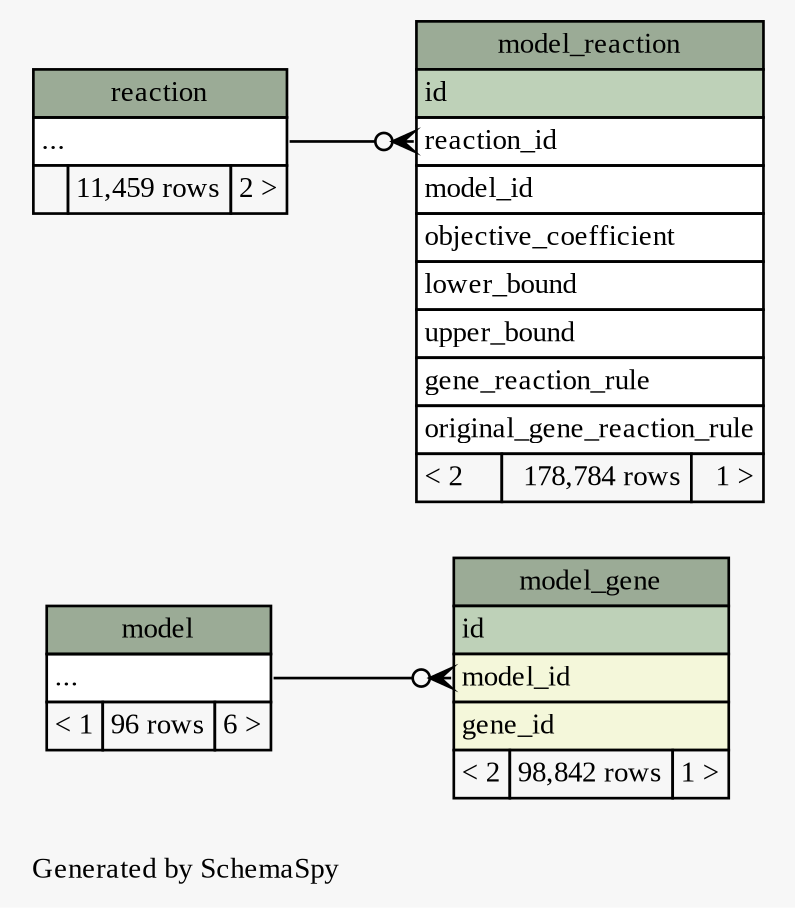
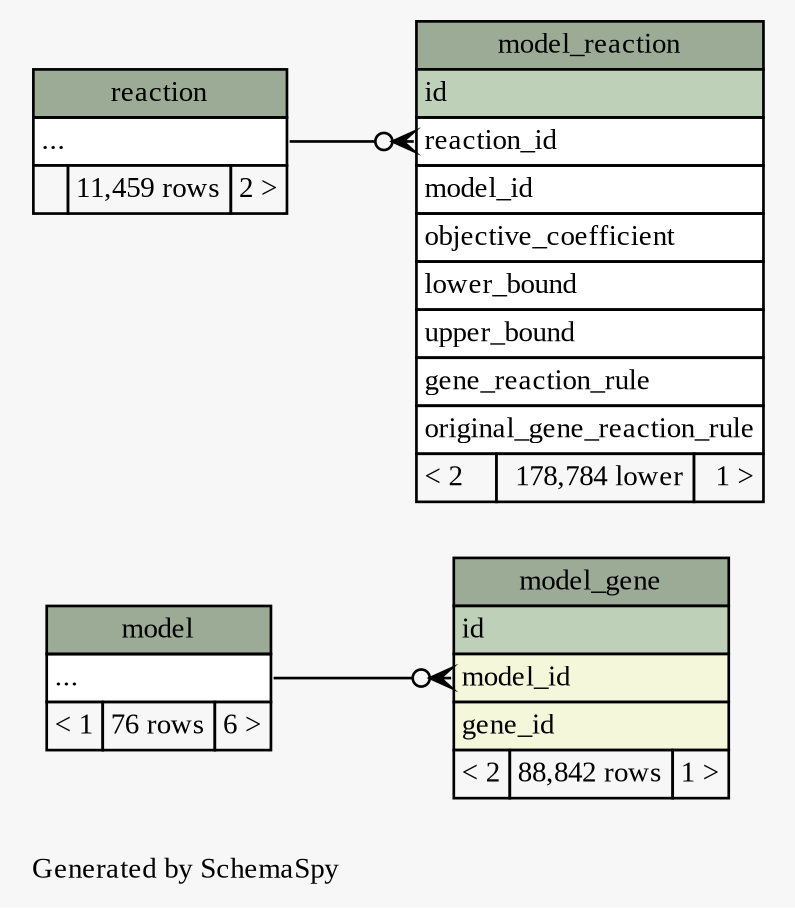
  digraph {
    bgcolor="#f7f7f7"
    fontname="Liberation Serif"
    fontsize=11
    label="\nGenerated by SchemaSpy"
    labeljust=l
    nodesep=0.18
    rankdir=RL
    ranksep=0.46
    node [fontname="Liberation Serif" fontsize=11 shape=plaintext]
    edge [arrowhead=none arrowsize=0.8 arrowtail=crowodot dir=back fontname="Liberation Serif" headport="elipses:e"]
-   n1 [label=<     <TABLE BORDER="0" CELLBORDER="1" CELLSPACING="0" BGCOLOR="#ffffff">       <TR><TD COLSPAN="3" BGCOLOR="#9bab96" ALIGN="CENTER">model_gene</TD></TR>       <TR><TD PORT="id" COLSPAN="3" BGCOLOR="#bed1b8" ALIGN="LEFT">id</TD></TR>       <TR><TD PORT="model_id" COLSPAN="3" BGCOLOR="#f4f7da" ALIGN="LEFT">model_id</TD></TR>       <TR><TD PORT="gene_id" COLSPAN="3" BGCOLOR="#f4f7da" ALIGN="LEFT">gene_id</TD></TR>       <TR><TD ALIGN="LEFT" BGCOLOR="#f7f7f7">&lt; 2</TD><TD ALIGN="RIGHT" BGCOLOR="#f7f7f7">98,842 rows</TD><TD ALIGN="RIGHT" BGCOLOR="#f7f7f7">1 &gt;</TD></TR>     </TABLE>>]
-   n2 [label=<     <TABLE BORDER="0" CELLBORDER="1" CELLSPACING="0" BGCOLOR="#ffffff">       <TR><TD COLSPAN="3" BGCOLOR="#9bab96" ALIGN="CENTER">model</TD></TR>       <TR><TD PORT="elipses" COLSPAN="3" ALIGN="LEFT">...</TD></TR>       <TR><TD ALIGN="LEFT" BGCOLOR="#f7f7f7">&lt; 1</TD><TD ALIGN="RIGHT" BGCOLOR="#f7f7f7">96 rows</TD><TD ALIGN="RIGHT" BGCOLOR="#f7f7f7">6 &gt;</TD></TR>     </TABLE>>]
-   n3 [label=<     <TABLE BORDER="0" CELLBORDER="1" CELLSPACING="0" BGCOLOR="#ffffff">       <TR><TD COLSPAN="3" BGCOLOR="#9bab96" ALIGN="CENTER">model_reaction</TD></TR>       <TR><TD PORT="id" COLSPAN="3" BGCOLOR="#bed1b8" ALIGN="LEFT">id</TD></TR>       <TR><TD PORT="reaction_id" COLSPAN="3" ALIGN="LEFT">reaction_id</TD></TR>       <TR><TD PORT="model_id" COLSPAN="3" ALIGN="LEFT">model_id</TD></TR>       <TR><TD PORT="objective_coefficient" COLSPAN="3" ALIGN="LEFT">objective_coefficient</TD></TR>       <TR><TD PORT="lower_bound" COLSPAN="3" ALIGN="LEFT">lower_bound</TD></TR>       <TR><TD PORT="upper_bound" COLSPAN="3" ALIGN="LEFT">upper_bound</TD></TR>       <TR><TD PORT="gene_reaction_rule" COLSPAN="3" ALIGN="LEFT">gene_reaction_rule</TD></TR>       <TR><TD PORT="original_gene_reaction_rule" COLSPAN="3" ALIGN="LEFT">original_gene_reaction_rule</TD></TR>       <TR><TD ALIGN="LEFT" BGCOLOR="#f7f7f7">&lt; 2</TD><TD ALIGN="RIGHT" BGCOLOR="#f7f7f7">178,784 rows</TD><TD ALIGN="RIGHT" BGCOLOR="#f7f7f7">1 &gt;</TD></TR>     </TABLE>>]
+   n1 [label=<     <TABLE BORDER="0" CELLBORDER="1" CELLSPACING="0" BGCOLOR="#ffffff">       <TR><TD COLSPAN="3" BGCOLOR="#9bab96" ALIGN="CENTER">model_gene</TD></TR>       <TR><TD PORT="id" COLSPAN="3" BGCOLOR="#bed1b8" ALIGN="LEFT">id</TD></TR>       <TR><TD PORT="model_id" COLSPAN="3" BGCOLOR="#f4f7da" ALIGN="LEFT">model_id</TD></TR>       <TR><TD PORT="gene_id" COLSPAN="3" BGCOLOR="#f4f7da" ALIGN="LEFT">gene_id</TD></TR>       <TR><TD ALIGN="LEFT" BGCOLOR="#f7f7f7">&lt; 2</TD><TD ALIGN="RIGHT" BGCOLOR="#f7f7f7">88,842 rows</TD><TD ALIGN="RIGHT" BGCOLOR="#f7f7f7">1 &gt;</TD></TR>     </TABLE>>]
+   n2 [label=<     <TABLE BORDER="0" CELLBORDER="1" CELLSPACING="0" BGCOLOR="#ffffff">       <TR><TD COLSPAN="3" BGCOLOR="#9bab96" ALIGN="CENTER">model</TD></TR>       <TR><TD PORT="elipses" COLSPAN="3" ALIGN="LEFT">...</TD></TR>       <TR><TD ALIGN="LEFT" BGCOLOR="#f7f7f7">&lt; 1</TD><TD ALIGN="RIGHT" BGCOLOR="#f7f7f7">76 rows</TD><TD ALIGN="RIGHT" BGCOLOR="#f7f7f7">6 &gt;</TD></TR>     </TABLE>>]
+   n3 [label=<     <TABLE BORDER="0" CELLBORDER="1" CELLSPACING="0" BGCOLOR="#ffffff">       <TR><TD COLSPAN="3" BGCOLOR="#9bab96" ALIGN="CENTER">model_reaction</TD></TR>       <TR><TD PORT="id" COLSPAN="3" BGCOLOR="#bed1b8" ALIGN="LEFT">id</TD></TR>       <TR><TD PORT="reaction_id" COLSPAN="3" ALIGN="LEFT">reaction_id</TD></TR>       <TR><TD PORT="model_id" COLSPAN="3" ALIGN="LEFT">model_id</TD></TR>       <TR><TD PORT="objective_coefficient" COLSPAN="3" ALIGN="LEFT">objective_coefficient</TD></TR>       <TR><TD PORT="lower_bound" COLSPAN="3" ALIGN="LEFT">lower_bound</TD></TR>       <TR><TD PORT="upper_bound" COLSPAN="3" ALIGN="LEFT">upper_bound</TD></TR>       <TR><TD PORT="gene_reaction_rule" COLSPAN="3" ALIGN="LEFT">gene_reaction_rule</TD></TR>       <TR><TD PORT="original_gene_reaction_rule" COLSPAN="3" ALIGN="LEFT">original_gene_reaction_rule</TD></TR>       <TR><TD ALIGN="LEFT" BGCOLOR="#f7f7f7">&lt; 2</TD><TD ALIGN="RIGHT" BGCOLOR="#f7f7f7">178,784 lower</TD><TD ALIGN="RIGHT" BGCOLOR="#f7f7f7">1 &gt;</TD></TR>     </TABLE>>]
    n4 [label=<     <TABLE BORDER="0" CELLBORDER="1" CELLSPACING="0" BGCOLOR="#ffffff">       <TR><TD COLSPAN="3" BGCOLOR="#9bab96" ALIGN="CENTER">reaction</TD></TR>       <TR><TD PORT="elipses" COLSPAN="3" ALIGN="LEFT">...</TD></TR>       <TR><TD ALIGN="LEFT" BGCOLOR="#f7f7f7">  </TD><TD ALIGN="RIGHT" BGCOLOR="#f7f7f7">11,459 rows</TD><TD ALIGN="RIGHT" BGCOLOR="#f7f7f7">2 &gt;</TD></TR>     </TABLE>>]
    n1 -> n2 [tailport="model_id:w"]
    n3 -> n4 [tailport="reaction_id:w"]
  }
